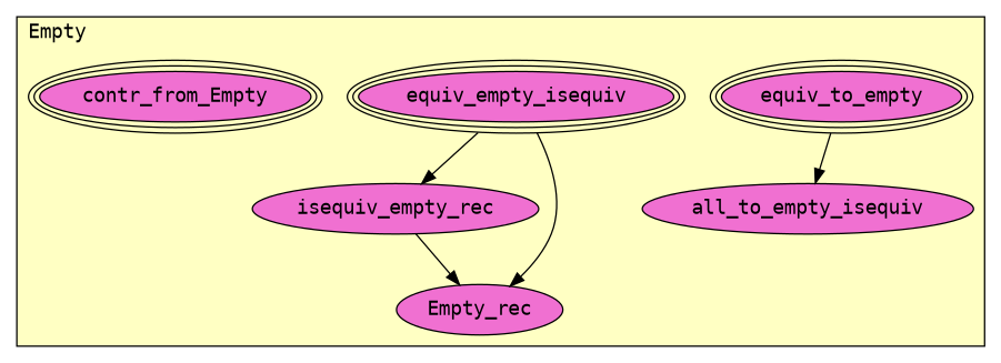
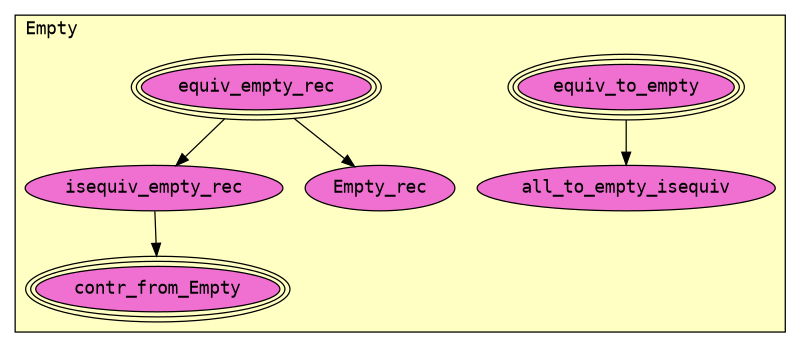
  digraph {
    fontname="DejaVu Sans Mono"
    node [fillcolor="#F070D1" fontname="DejaVu Sans Mono" style=filled]
    edge [fontname="DejaVu Sans Mono"]
    n1 [label=equiv_to_empty peripheries=3]
    n2 [label=all_to_empty_isequiv]
-   n3 [label=equiv_empty_isequiv peripheries=3]
+   n3 [label=equiv_empty_rec peripheries=3]
    n4 [label=isequiv_empty_rec]
    n5 [label=Empty_rec]
    n6 [label=contr_from_Empty peripheries=3]
    subgraph cluster_1 {
      fillcolor="#FFFFC3"
      label=Empty
      labeljust=l
      style=filled
      n1
      n2
      n3
      n4
      n5
      n6
    }
    n1 -> n2
    n3 -> n4
    n3 -> n5
-   n4 -> n5
+   n4 -> n6
  }
